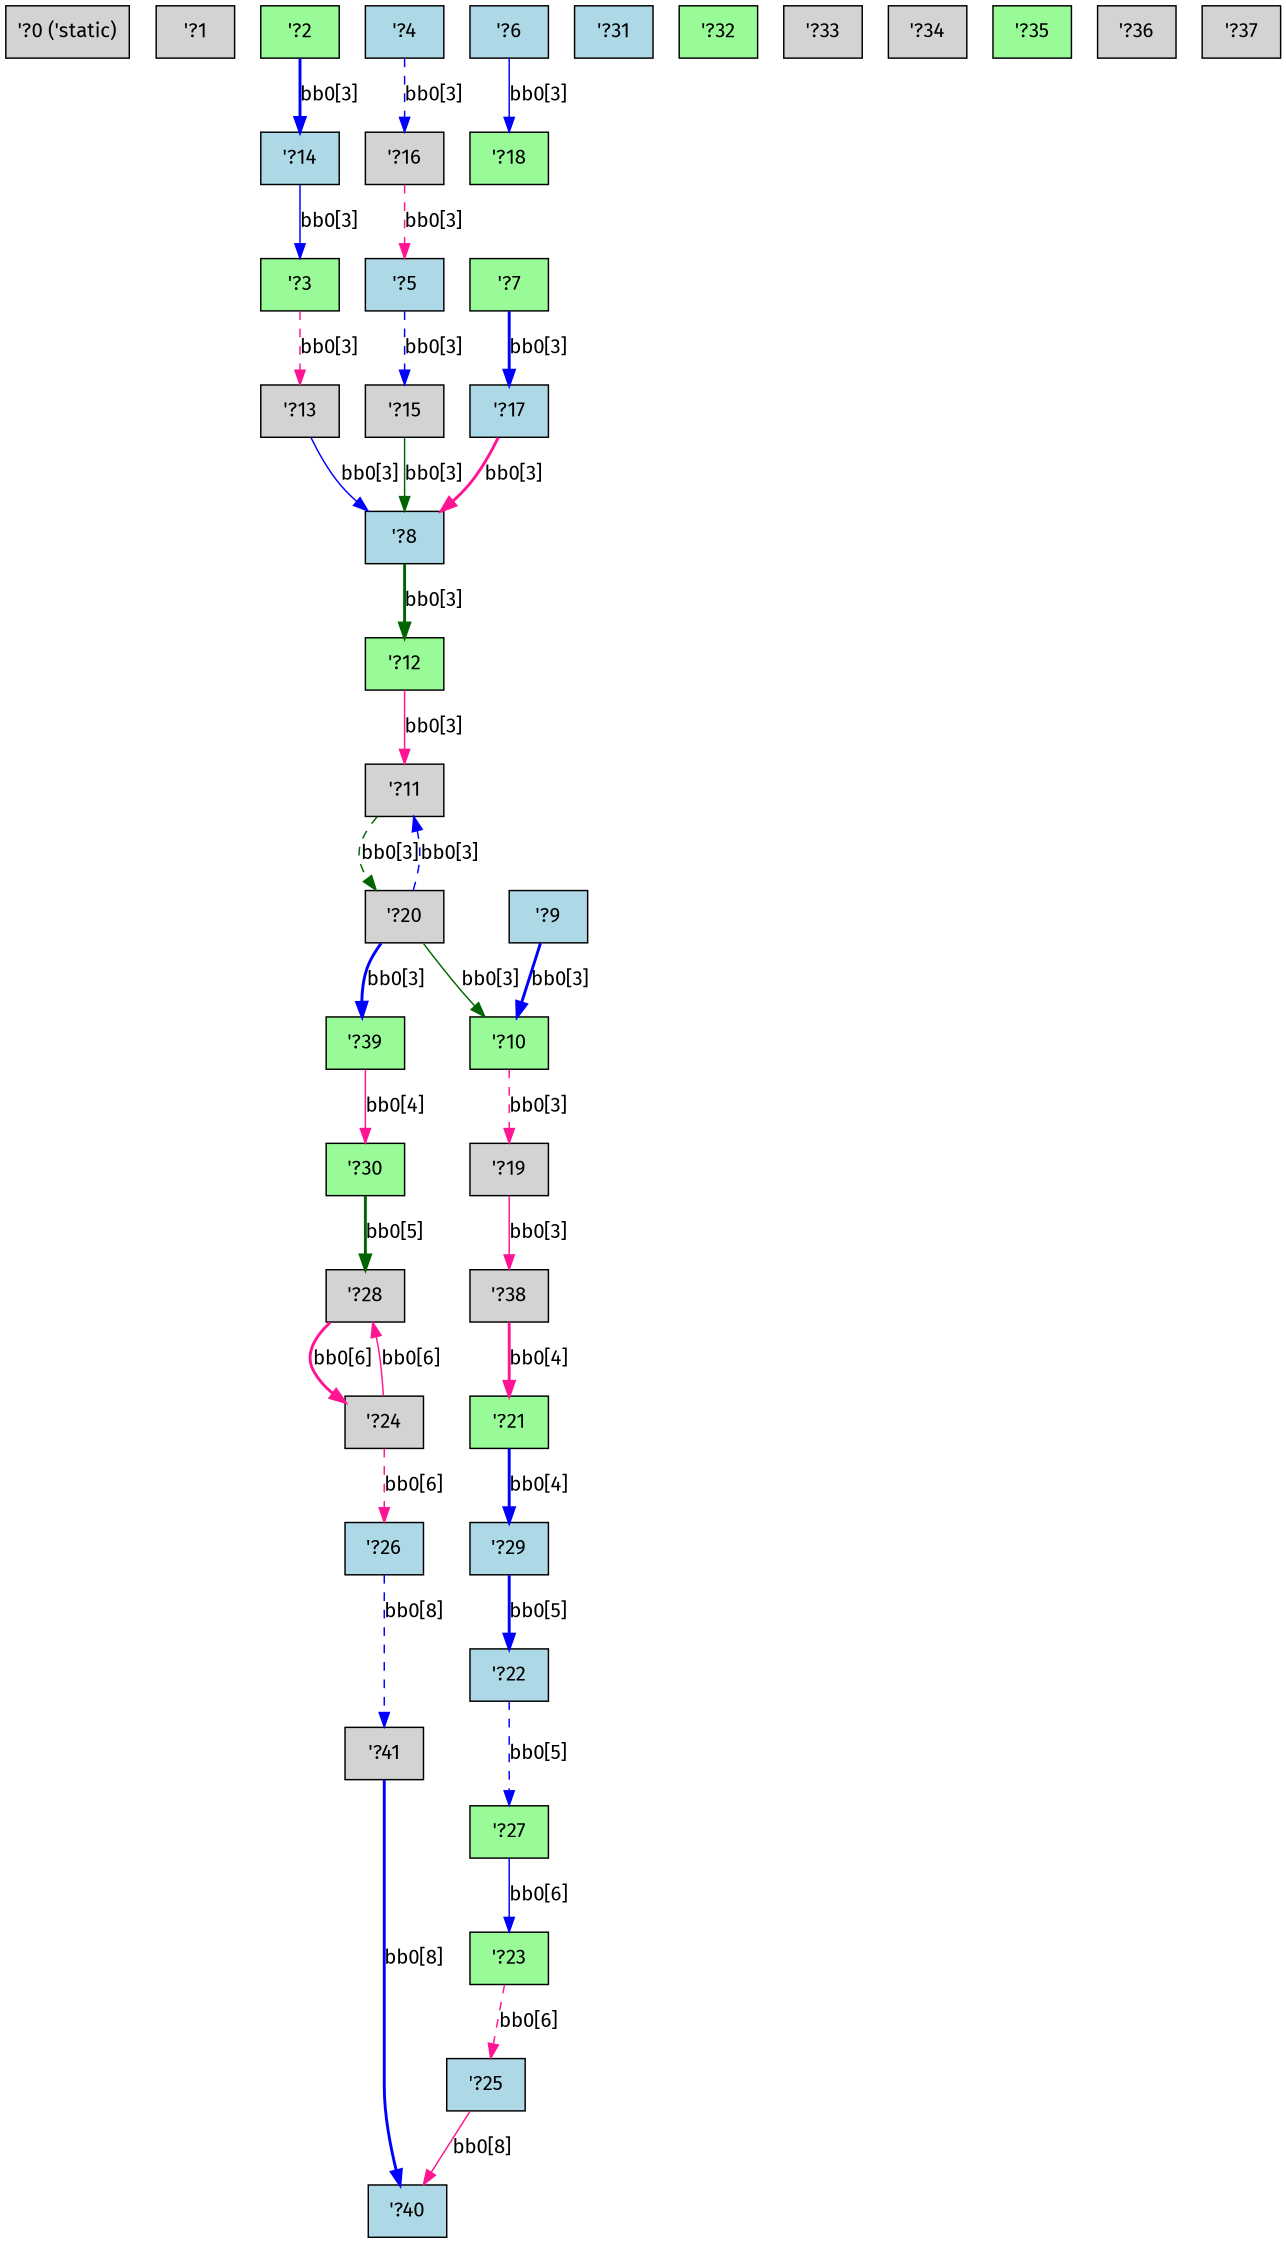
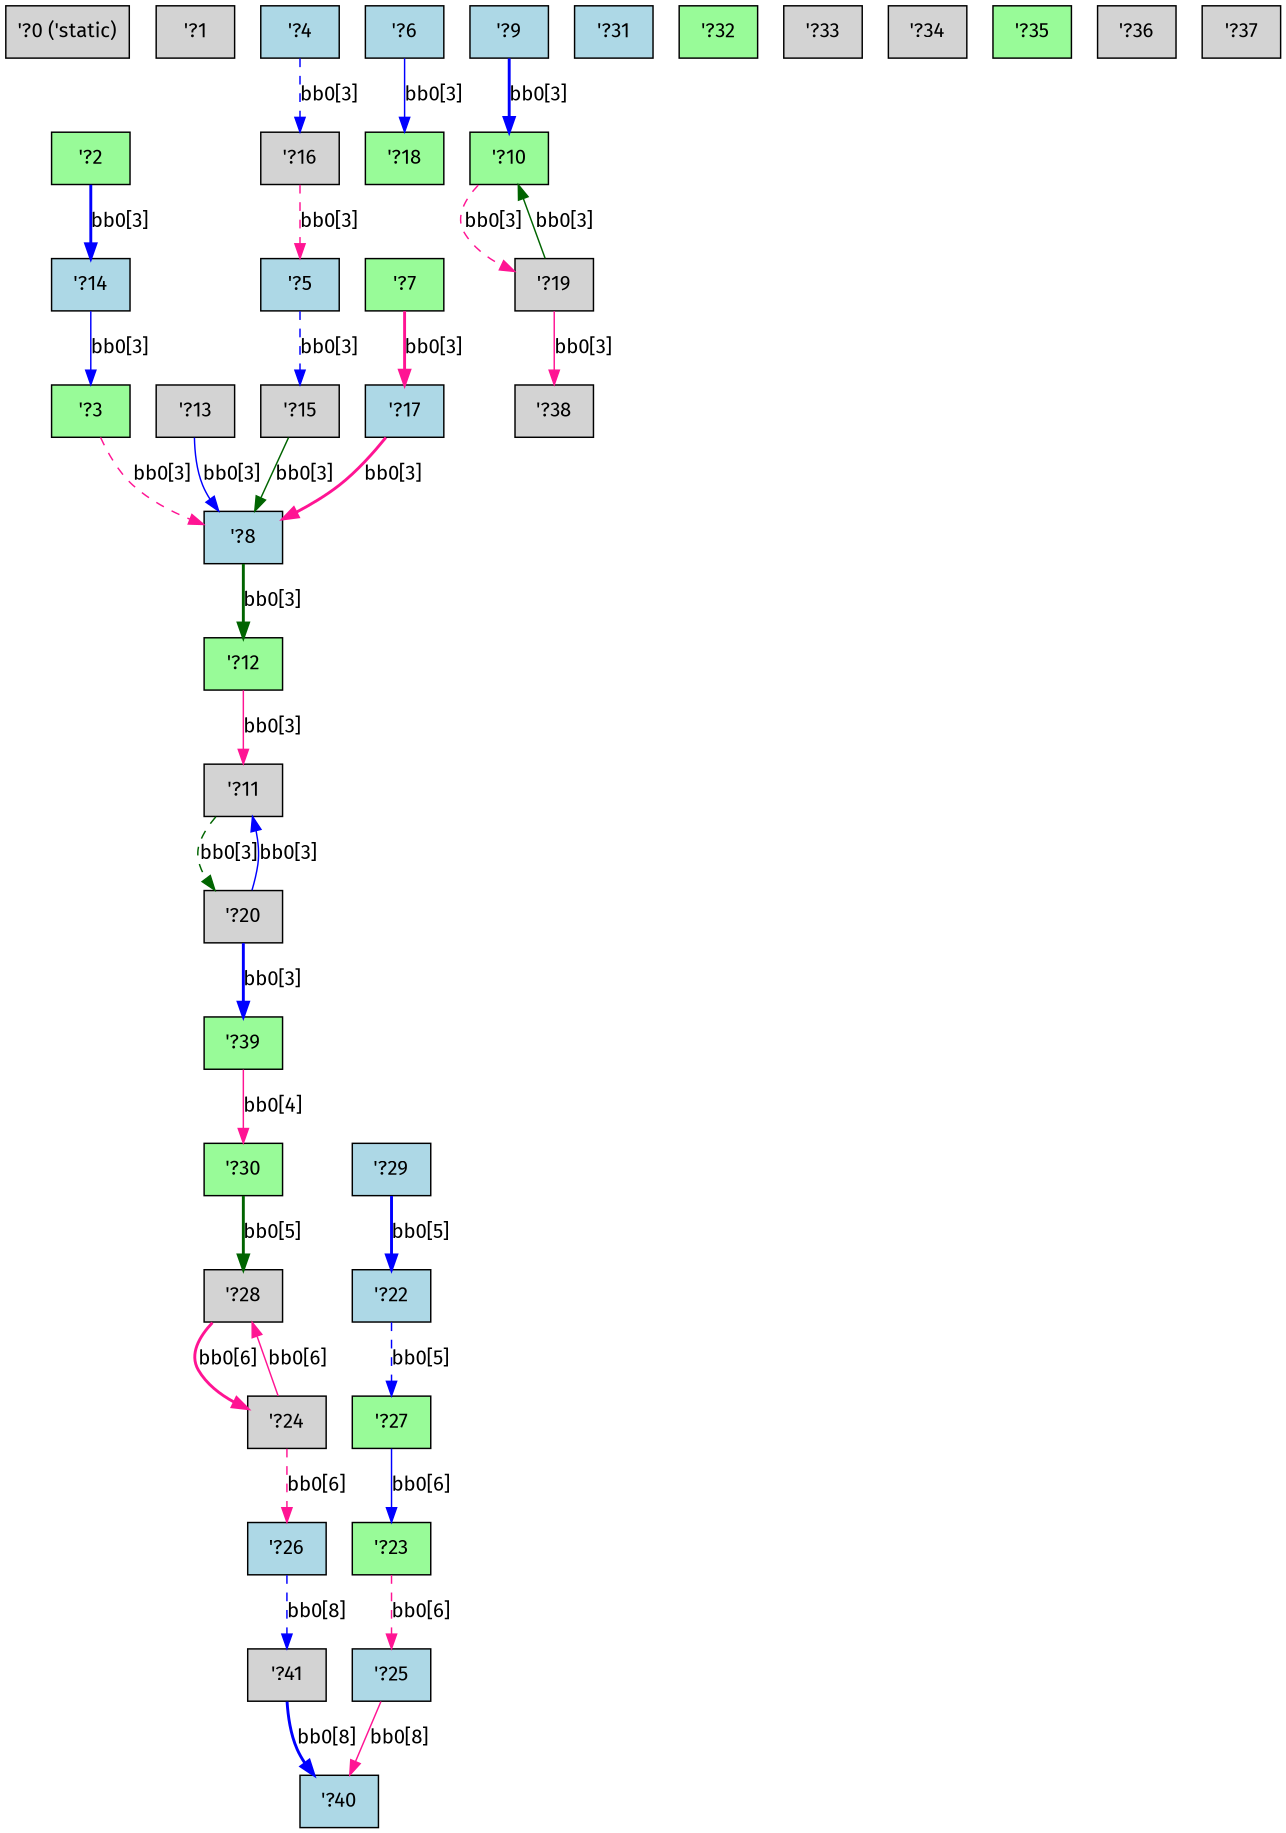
  digraph {
    fontname="Fira Sans"
    node [fillcolor=lightgrey fontname="Fira Sans" shape=box style=filled]
    edge [color=blue fontname="Fira Sans" style=bold]
    n1 [label="\'?0 (\'static)"]
    n2 [label="\'?1"]
    n3 [fillcolor=palegreen label="\'?2"]
    n4 [fillcolor=lightblue label="\'?14"]
    n5 [fillcolor=palegreen label="\'?3"]
    n6 [label="\'?13"]
    n7 [fillcolor=lightblue label="\'?8"]
    n8 [fillcolor=lightblue label="\'?4"]
    n9 [label="\'?16"]
    n10 [fillcolor=lightblue label="\'?5"]
    n11 [label="\'?15"]
    n12 [fillcolor=lightblue label="\'?6"]
    n13 [fillcolor=palegreen label="\'?18"]
    n14 [fillcolor=palegreen label="\'?7"]
    n15 [fillcolor=lightblue label="\'?17"]
    n16 [fillcolor=palegreen label="\'?12"]
    n17 [label="\'?11"]
    n18 [fillcolor=lightblue label="\'?9"]
    n19 [fillcolor=palegreen label="\'?10"]
    n20 [label="\'?19"]
    n21 [label="\'?38"]
    n22 [label="\'?20"]
    n23 [fillcolor=palegreen label="\'?39"]
-   n24 [fillcolor=palegreen label="\'?21"]
    n25 [fillcolor=palegreen label="\'?30"]
    n26 [fillcolor=lightblue label="\'?29"]
    n27 [fillcolor=lightblue label="\'?22"]
    n28 [fillcolor=palegreen label="\'?27"]
    n29 [fillcolor=palegreen label="\'?23"]
    n30 [fillcolor=lightblue label="\'?25"]
    n31 [fillcolor=lightblue label="\'?40"]
    n32 [label="\'?24"]
    n33 [fillcolor=lightblue label="\'?26"]
    n34 [label="\'?28"]
    n35 [label="\'?41"]
    n36 [fillcolor=lightblue label="\'?31"]
    n37 [fillcolor=palegreen label="\'?32"]
    n38 [label="\'?33"]
    n39 [label="\'?34"]
    n40 [fillcolor=palegreen label="\'?35"]
    n41 [label="\'?36"]
    n42 [label="\'?37"]
    n3 -> n4 [label="bb0[3]"]
    n4 -> n5 [label="bb0[3]" style=solid]
-   n5 -> n6 [color=deeppink label="bb0[3]" style=dashed]
+   n5 -> n7 [color=deeppink label="bb0[3]" style=dashed]
    n6 -> n7 [label="bb0[3]" style=solid]
    n7 -> n16 [color=darkgreen label="bb0[3]"]
    n8 -> n9 [label="bb0[3]" style=dashed]
    n9 -> n10 [color=deeppink label="bb0[3]" style=dashed]
    n10 -> n11 [label="bb0[3]" style=dashed]
    n11 -> n7 [color=darkgreen label="bb0[3]" style=solid]
    n12 -> n13 [label="bb0[3]" style=solid]
-   n14 -> n15 [label="bb0[3]"]
+   n14 -> n15 [color=deeppink label="bb0[3]"]
    n15 -> n7 [color=deeppink label="bb0[3]"]
    n16 -> n17 [color=deeppink label="bb0[3]" style=solid]
    n17 -> n22 [color=darkgreen label="bb0[3]" style=dashed]
    n18 -> n19 [label="bb0[3]"]
    n19 -> n20 [color=deeppink label="bb0[3]" style=dashed]
-   n22 -> n19 [color=darkgreen label="bb0[3]" style=solid]
+   n20 -> n19 [color=darkgreen label="bb0[3]" style=solid]
    n20 -> n21 [color=deeppink label="bb0[3]" style=solid]
-   n21 -> n24 [color=deeppink label="bb0[4]"]
-   n22 -> n17 [label="bb0[3]" style=dashed]
+   n22 -> n17 [label="bb0[3]" style=solid]
    n22 -> n23 [label="bb0[3]"]
    n23 -> n25 [color=deeppink label="bb0[4]" style=solid]
-   n24 -> n26 [label="bb0[4]"]
    n25 -> n34 [color=darkgreen label="bb0[5]"]
    n26 -> n27 [label="bb0[5]"]
    n27 -> n28 [label="bb0[5]" style=dashed]
    n28 -> n29 [label="bb0[6]" style=solid]
    n29 -> n30 [color=deeppink label="bb0[6]" style=dashed]
    n30 -> n31 [color=deeppink label="bb0[8]" style=solid]
    n32 -> n33 [color=deeppink label="bb0[6]" style=dashed]
    n32 -> n34 [color=deeppink label="bb0[6]" style=solid]
    n33 -> n35 [label="bb0[8]" style=dashed]
    n34 -> n32 [color=deeppink label="bb0[6]"]
    n35 -> n31 [label="bb0[8]"]
  }
